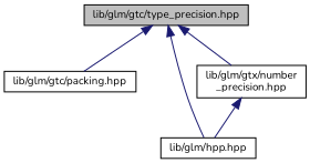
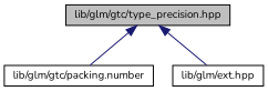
  digraph {
    fontname=Nunito
    node [color=black fillcolor=white fontname=Nunito fontsize=10 shape=record style=filled]
    edge [color=midnightblue dir=back fontname=Nunito fontsize=10 labelfontname=Helvetica labelfontsize=10 style=solid]
    n1 [fillcolor=grey75 fontcolor=black height=0.2 label="lib/glm/gtc/type_precision.hpp" width=0.4]
-   n2 [height=0.2 label="lib/glm/gtc/packing.hpp" width=0.4]
-   n3 [height=0.2 label="lib/glm/hpp.hpp" width=0.4]
-   n4 [height=0.2 label="lib/glm/gtx/number\l_precision.hpp" width=0.4]
+   n2 [height=0.2 label="lib/glm/gtc/packing.number" width=0.4]
+   n3 [height=0.2 label="lib/glm/ext.hpp" width=0.4]
    n1 -> n2
    n1 -> n3
-   n1 -> n4
-   n4 -> n3
  }
